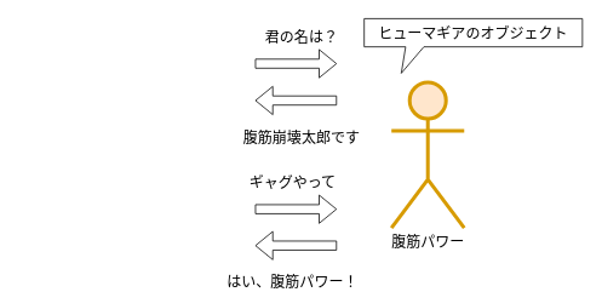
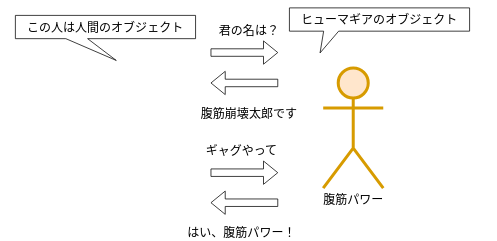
  <mxCell id="0" />
  <mxCell id="1" parent="0" />
- <mxCell id="3" value="ヒューマギアのオブジェクト" style="shape=callout;whiteSpace=wrap;html=1;perimeter=calloutPerimeter;size=29;position=0.19;position2=0.17;fontSize=16;" vertex="1" parent="1"><mxGeometry x="400" y="20" width="240" height="60" as="geometry" /></mxCell>
+ <mxCell id="2" value="この人は人間のオブジェクト" style="shape=callout;whiteSpace=wrap;html=1;perimeter=calloutPerimeter;fontSize=16;size=29;position=0.28;position2=0.56;base=29;" vertex="1" parent="1"><mxGeometry x="20" y="20" width="240" height="60" as="geometry" /></mxCell>
+ <mxCell id="3" value="ヒューマギアのオブジェクト" style="shape=callout;whiteSpace=wrap;html=1;perimeter=calloutPerimeter;size=29;position=0.19;position2=0.17;fontSize=16;" vertex="1" parent="1"><mxGeometry x="385" y="10" width="240" height="60" as="geometry" /></mxCell>
  <mxCell id="4" value="" style="endArrow=classic;html=1;fontSize=16;shape=flexArrow;" edge="1" parent="1"><mxGeometry width="50" height="50" relative="1" as="geometry"><mxPoint x="280" y="69.5" as="sourcePoint" /><mxPoint x="370" y="69.5" as="targetPoint" /></mxGeometry></mxCell>
  <mxCell id="5" value="君の名は？" style="text;html=1;resizable=0;points=[];align=center;verticalAlign=middle;labelBackgroundColor=#ffffff;fontSize=16;" vertex="1" connectable="0" parent="4"><mxGeometry x="-0.222" y="4" relative="1" as="geometry"><mxPoint x="15" y="-26" as="offset" /></mxGeometry></mxCell>
  <mxCell id="6" value="" style="endArrow=none;html=1;fontSize=16;shape=flexArrow;startArrow=block;endFill=0;" edge="1" parent="1"><mxGeometry width="50" height="50" relative="1" as="geometry"><mxPoint x="280" y="110" as="sourcePoint" /><mxPoint x="370" y="110" as="targetPoint" /></mxGeometry></mxCell>
  <mxCell id="7" value="腹筋崩壊太郎です" style="text;html=1;resizable=0;points=[];align=center;verticalAlign=middle;labelBackgroundColor=#ffffff;fontSize=16;" vertex="1" connectable="0" parent="6"><mxGeometry x="0.222" y="3" relative="1" as="geometry"><mxPoint x="-5" y="43" as="offset" /></mxGeometry></mxCell>
  <mxCell id="8" value="" style="endArrow=classic;html=1;fontSize=16;shape=flexArrow;" edge="1" parent="1"><mxGeometry width="50" height="50" relative="1" as="geometry"><mxPoint x="280" y="229.5" as="sourcePoint" /><mxPoint x="370" y="229.5" as="targetPoint" /></mxGeometry></mxCell>
  <mxCell id="9" value="ギャグやって" style="text;html=1;resizable=0;points=[];align=center;verticalAlign=middle;labelBackgroundColor=#ffffff;fontSize=16;" vertex="1" connectable="0" parent="8"><mxGeometry x="-0.222" y="4" relative="1" as="geometry"><mxPoint x="5" y="-26" as="offset" /></mxGeometry></mxCell>
  <mxCell id="10" value="" style="endArrow=none;html=1;fontSize=16;shape=flexArrow;startArrow=block;endFill=0;" edge="1" parent="1"><mxGeometry width="50" height="50" relative="1" as="geometry"><mxPoint x="280" y="269.5" as="sourcePoint" /><mxPoint x="370" y="269.5" as="targetPoint" /></mxGeometry></mxCell>
  <mxCell id="11" value="はい、腹筋パワー！" style="text;html=1;resizable=0;points=[];align=center;verticalAlign=middle;labelBackgroundColor=#ffffff;fontSize=16;" vertex="1" connectable="0" parent="10"><mxGeometry x="0.222" y="3" relative="1" as="geometry"><mxPoint x="-15" y="43" as="offset" /></mxGeometry></mxCell>
  <mxCell id="12" value="腹筋パワー" style="shape=umlActor;verticalLabelPosition=bottom;labelBackgroundColor=#ffffff;verticalAlign=top;html=1;outlineConnect=0;fontSize=16;strokeWidth=4;fillColor=#ffe6cc;strokeColor=#d79b00;" vertex="1" parent="1"><mxGeometry x="430" y="90" width="80" height="160" as="geometry" /></mxCell>
